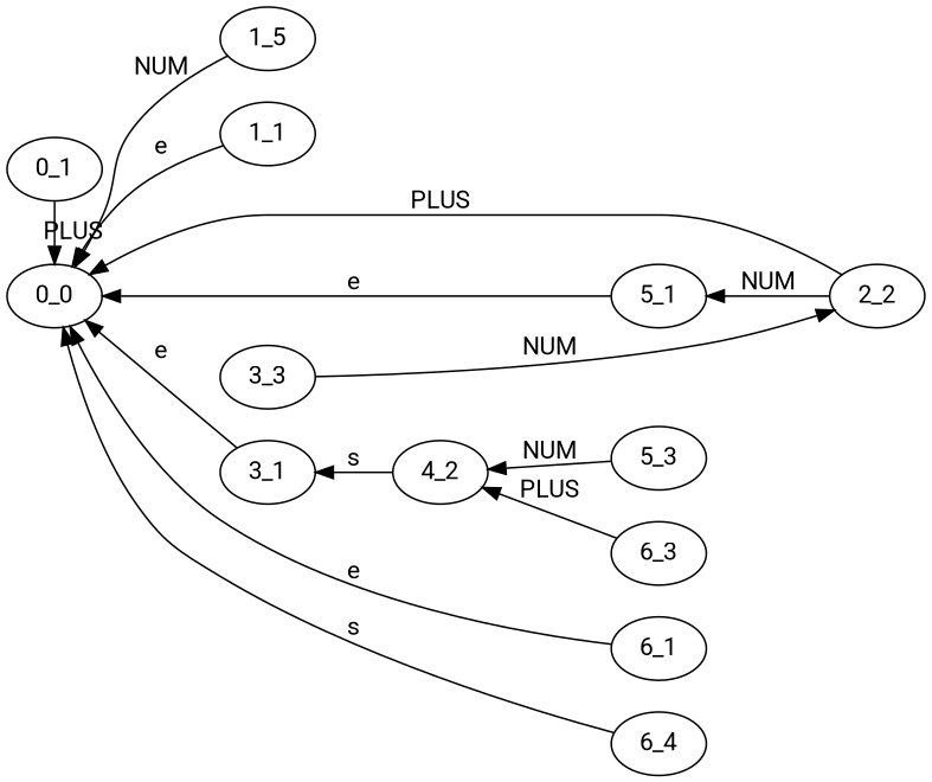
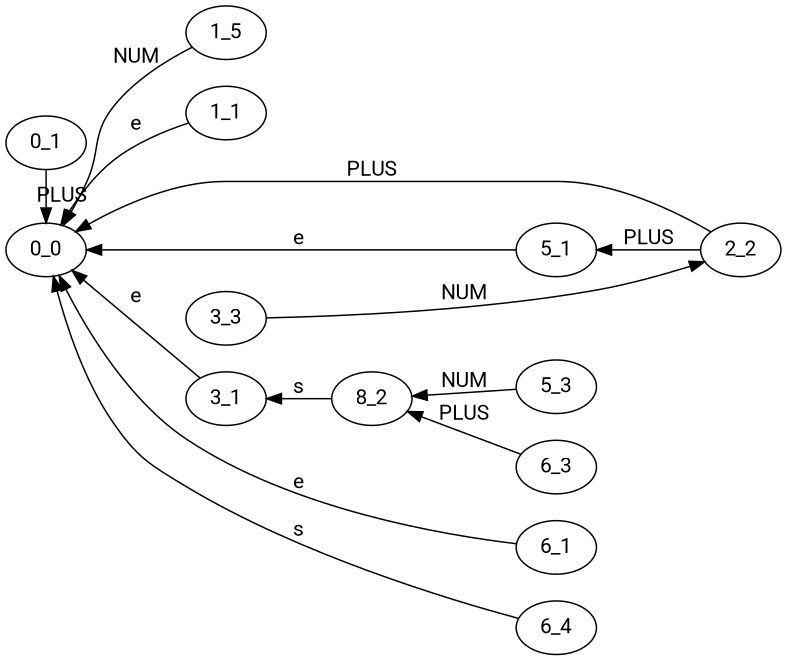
  digraph {
    fontname=Roboto
    rankdir=RL
    node [fontname=Roboto]
    edge [fontname=Roboto]
    n1 [label="0_0"]
    n2 [label="0_1"]
-   n3 [label="4_2"]
+   n3 [label="8_2"]
    n4 [label="1_5"]
    n5 [label="1_1"]
    n6 [label="2_2"]
    n7 [label="5_1"]
    n8 [label="5_3"]
    n9 [label="3_3"]
    n10 [label="3_1"]
    n11 [label="6_3"]
    n12 [label="6_1"]
    n13 [label="6_4"]
    subgraph sub_1 {
      rank=same
      n1
      n2
    }
    subgraph sub_2 {
      rank=same
      n3
    }
    subgraph sub_3 {
      rank=same
      n4
      n5
    }
    subgraph sub_4 {
      rank=same
      n6
    }
    subgraph sub_5 {
      rank=same
      n7
      n8
    }
    subgraph sub_6 {
      rank=same
      n9
      n10
    }
    subgraph sub_7 {
      rank=same
      n11
      n12
      n13
    }
    n2 -> n1 [label=PLUS]
    n3 -> n10 [label=s]
    n4 -> n1 [label=NUM]
    n5 -> n1 [label=e]
    n6 -> n1 [label=PLUS]
-   n6 -> n7 [label=NUM]
+   n6 -> n7 [label=PLUS]
    n7 -> n1 [label=e]
    n8 -> n3 [label=NUM]
    n9 -> n6 [label=NUM]
    n10 -> n1 [label=e]
    n11 -> n3 [label=PLUS]
    n12 -> n1 [label=e]
    n13 -> n1 [label=s]
  }
